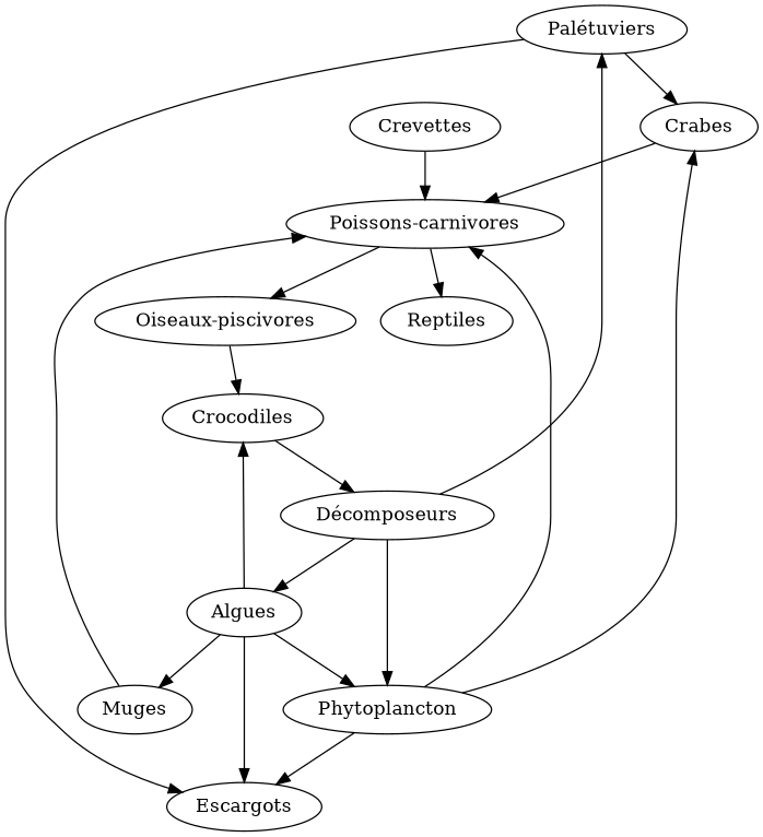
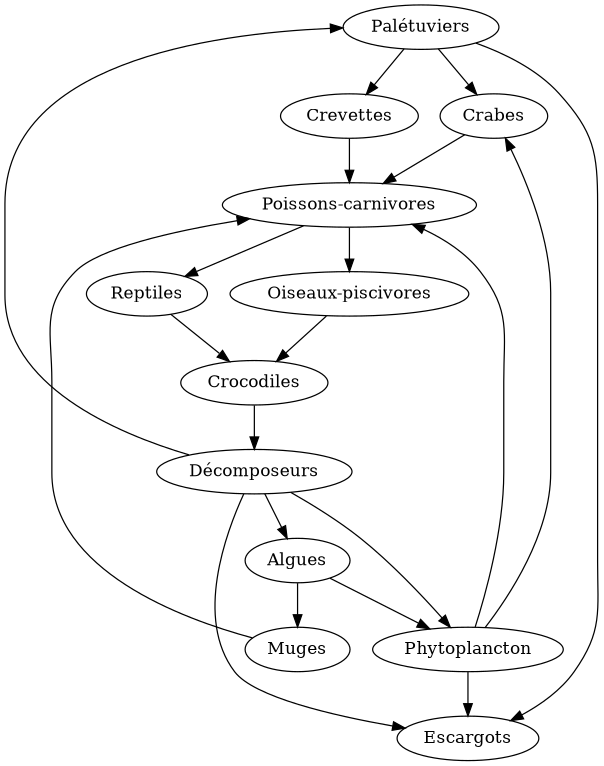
  digraph {
    "Palétuviers"
    Crabes
    Crevettes
    Escargots
    "Poissons-carnivores"
    Reptiles
    "Oiseaux-piscivores"
    Algues
    Muges
    Phytoplancton
    Crocodiles
    "Décomposeurs"
    "Palétuviers" -> Crabes
+   "Palétuviers" -> Crevettes
    "Palétuviers" -> Escargots
    Crabes -> "Poissons-carnivores"
    Crevettes -> "Poissons-carnivores"
    "Poissons-carnivores" -> Reptiles
    "Poissons-carnivores" -> "Oiseaux-piscivores"
-   Algues -> Crocodiles
+   Reptiles -> Crocodiles
    "Oiseaux-piscivores" -> Crocodiles
-   Algues -> Escargots
+   "Décomposeurs" -> Escargots
    Algues -> Muges
    Algues -> Phytoplancton
    Muges -> "Poissons-carnivores"
    Phytoplancton -> Crabes
    Phytoplancton -> Escargots
    Phytoplancton -> "Poissons-carnivores"
    Crocodiles -> "Décomposeurs"
    "Décomposeurs" -> "Palétuviers"
    "Décomposeurs" -> Algues
    "Décomposeurs" -> Phytoplancton
  }
